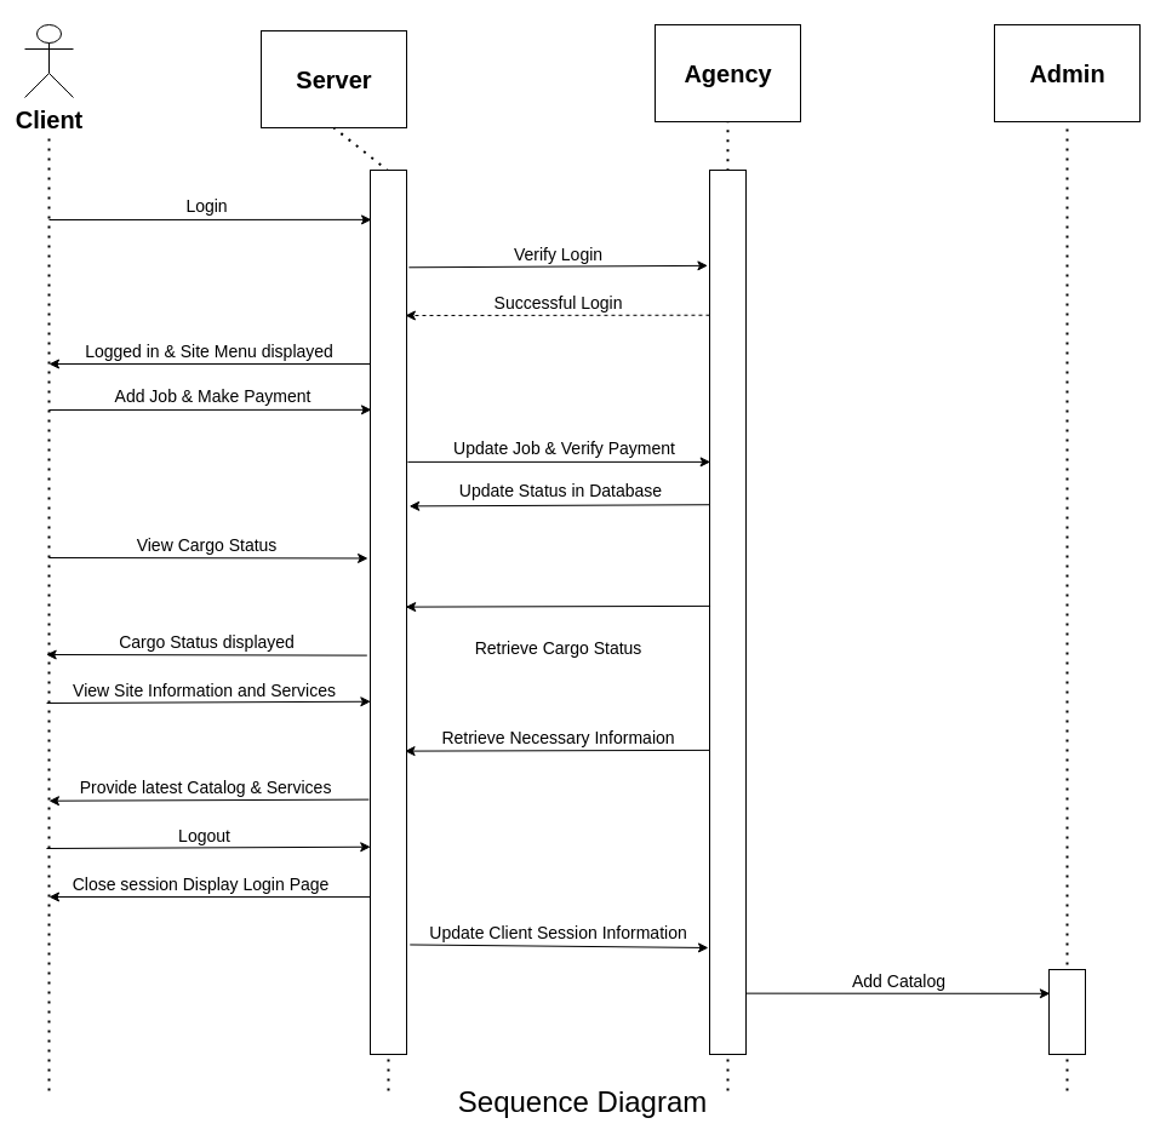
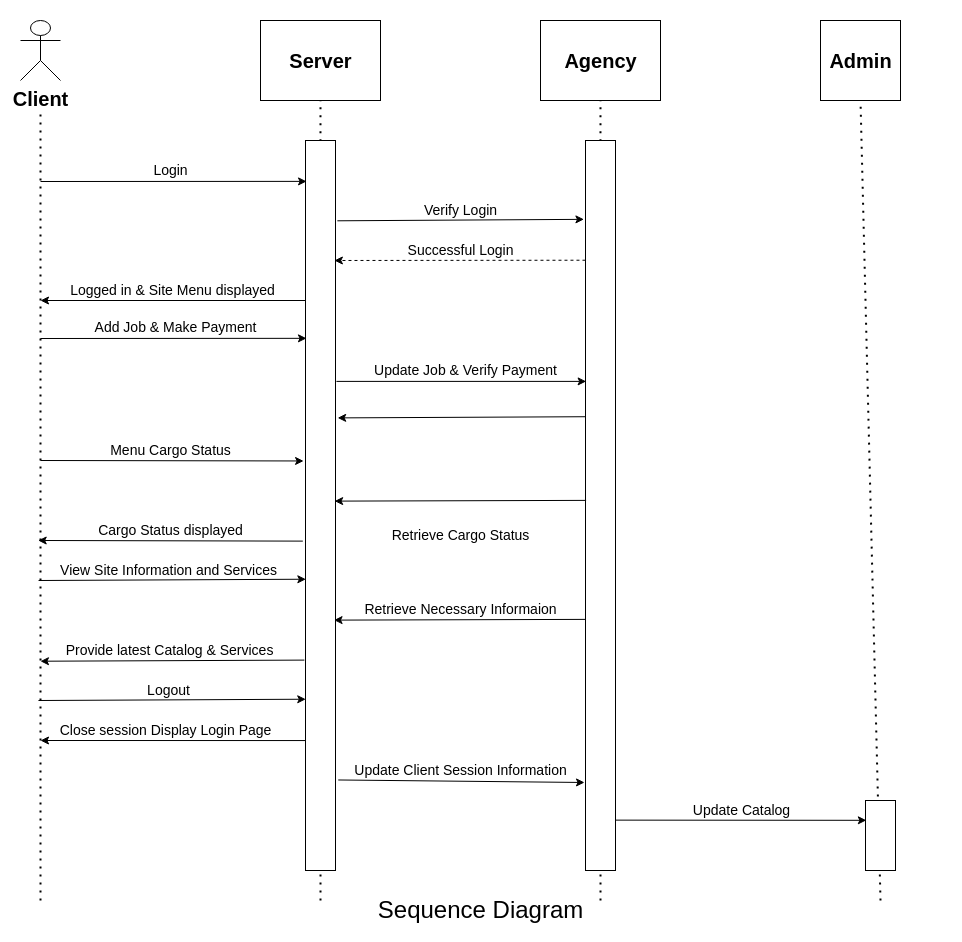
  <mxCell id="0" />
  <mxCell id="1" parent="0" />
  <mxCell id="2" value="&lt;font style=&quot;font-size: 20px&quot;&gt;Agency&lt;/font&gt;" style="html=1;fontStyle=1" parent="1" vertex="1"><mxGeometry x="540" y="20" width="120" height="80" as="geometry" /></mxCell>
- <mxCell id="3" value="&lt;font style=&quot;font-size: 20px&quot;&gt;Admin&lt;/font&gt;" style="html=1;fontStyle=1" parent="1" vertex="1"><mxGeometry x="820" y="20" width="120" height="80" as="geometry" /></mxCell>
+ <mxCell id="3" value="&lt;font style=&quot;font-size: 20px&quot;&gt;Admin&lt;/font&gt;" style="html=1;fontStyle=1" parent="1" vertex="1"><mxGeometry x="820" y="20" width="80" height="80" as="geometry" /></mxCell>
  <mxCell id="4" value="&lt;font style=&quot;font-size: 20px&quot;&gt;Client&lt;/font&gt;" style="shape=umlActor;verticalLabelPosition=bottom;verticalAlign=top;html=1;fontStyle=1" parent="1" vertex="1"><mxGeometry x="20" y="20" width="40" height="60" as="geometry" /></mxCell>
  <mxCell id="5" value="" style="endArrow=none;dashed=1;html=1;dashPattern=1 3;strokeWidth=2;" parent="1" edge="1"><mxGeometry width="50" height="50" relative="1" as="geometry"><mxPoint x="40" y="900" as="sourcePoint" /><mxPoint x="40" y="110" as="targetPoint" /></mxGeometry></mxCell>
  <mxCell id="6" value="" style="endArrow=none;dashed=1;html=1;dashPattern=1 3;strokeWidth=2;entryX=0.5;entryY=1;entryDx=0;entryDy=0;startArrow=none;exitX=0.499;exitY=0.001;exitDx=0;exitDy=0;exitPerimeter=0;fontStyle=1" parent="1" source="8" target="2" edge="1"><mxGeometry width="50" height="50" relative="1" as="geometry"><mxPoint x="690" y="170" as="sourcePoint" /><mxPoint x="599.17" y="110" as="targetPoint" /></mxGeometry></mxCell>
  <mxCell id="7" value="" style="endArrow=none;dashed=1;html=1;dashPattern=1 3;strokeWidth=2;entryX=0.5;entryY=1;entryDx=0;entryDy=0;" parent="1" target="3" edge="1"><mxGeometry width="50" height="50" relative="1" as="geometry"><mxPoint x="880" y="900" as="sourcePoint" /><mxPoint x="879.17" y="110" as="targetPoint" /></mxGeometry></mxCell>
  <mxCell id="8" value="" style="html=1;points=[];perimeter=orthogonalPerimeter;" parent="1" vertex="1"><mxGeometry x="585" y="140" width="30" height="730" as="geometry" /></mxCell>
  <mxCell id="9" value="" style="endArrow=none;dashed=1;html=1;dashPattern=1 3;strokeWidth=2;entryX=0.5;entryY=1;entryDx=0;entryDy=0;" parent="1" target="8" edge="1"><mxGeometry width="50" height="50" relative="1" as="geometry"><mxPoint x="600" y="900" as="sourcePoint" /><mxPoint x="600" y="100" as="targetPoint" /></mxGeometry></mxCell>
  <mxCell id="10" value="" style="html=1;points=[];perimeter=orthogonalPerimeter;fontSize=14;fontStyle=0" parent="1" vertex="1"><mxGeometry x="865" y="800" width="30" height="70" as="geometry" /></mxCell>
  <mxCell id="11" value="" style="endArrow=classic;html=1;entryX=0.035;entryY=0.056;entryDx=0;entryDy=0;entryPerimeter=0;fontSize=14;fontStyle=0" parent="1" target="14" edge="1"><mxGeometry width="50" height="50" relative="1" as="geometry"><mxPoint x="40" y="181" as="sourcePoint" /><mxPoint x="480" y="200" as="targetPoint" /></mxGeometry></mxCell>
- <mxCell id="12" value="&lt;font style=&quot;font-size: 20px&quot;&gt;Server&lt;br&gt;&lt;/font&gt;" style="html=1;fontStyle=1" parent="1" vertex="1"><mxGeometry x="215" y="25" width="120" height="80" as="geometry" /></mxCell>
+ <mxCell id="12" value="&lt;font style=&quot;font-size: 20px&quot;&gt;Server&lt;br&gt;&lt;/font&gt;" style="html=1;fontStyle=1" parent="1" vertex="1"><mxGeometry x="260" y="20" width="120" height="80" as="geometry" /></mxCell>
  <mxCell id="13" value="" style="endArrow=none;dashed=1;html=1;dashPattern=1 3;strokeWidth=2;entryX=0.5;entryY=1;entryDx=0;entryDy=0;startArrow=none;exitX=0.499;exitY=0.001;exitDx=0;exitDy=0;exitPerimeter=0;fontStyle=1" parent="1" source="14" target="12" edge="1"><mxGeometry width="50" height="50" relative="1" as="geometry"><mxPoint x="550" y="170" as="sourcePoint" /><mxPoint x="459.17" y="110" as="targetPoint" /></mxGeometry></mxCell>
  <mxCell id="14" value="" style="html=1;points=[];perimeter=orthogonalPerimeter;" parent="1" vertex="1"><mxGeometry x="305" y="140" width="30" height="730" as="geometry" /></mxCell>
  <mxCell id="15" value="" style="endArrow=none;dashed=1;html=1;dashPattern=1 3;strokeWidth=2;entryX=0.5;entryY=1;entryDx=0;entryDy=0;" parent="1" target="14" edge="1"><mxGeometry width="50" height="50" relative="1" as="geometry"><mxPoint x="320" y="900" as="sourcePoint" /><mxPoint x="460" y="100" as="targetPoint" /></mxGeometry></mxCell>
  <mxCell id="16" value="Login" style="text;html=1;align=center;verticalAlign=middle;resizable=0;points=[];autosize=1;strokeColor=none;fontSize=14;fontStyle=0" parent="1" vertex="1"><mxGeometry x="145" y="160" width="50" height="20" as="geometry" /></mxCell>
  <mxCell id="17" value="Verify Login" style="text;html=1;align=center;verticalAlign=middle;resizable=0;points=[];autosize=1;strokeColor=none;fontSize=14;fontStyle=0" parent="1" vertex="1"><mxGeometry x="415" y="200" width="90" height="20" as="geometry" /></mxCell>
  <mxCell id="18" value="" style="endArrow=classic;html=1;entryX=-0.052;entryY=0.108;entryDx=0;entryDy=0;entryPerimeter=0;exitX=1.062;exitY=0.11;exitDx=0;exitDy=0;exitPerimeter=0;fontSize=14;fontStyle=0" parent="1" source="14" target="8" edge="1"><mxGeometry width="50" height="50" relative="1" as="geometry"><mxPoint x="335" y="200" as="sourcePoint" /><mxPoint x="580" y="200" as="targetPoint" /><Array as="points" /></mxGeometry></mxCell>
  <mxCell id="19" value="Successful Login" style="text;html=1;align=center;verticalAlign=middle;resizable=0;points=[];autosize=1;strokeColor=none;fontSize=14;fontStyle=0" parent="1" vertex="1"><mxGeometry x="400" y="240" width="120" height="20" as="geometry" /></mxCell>
  <mxCell id="20" value="" style="endArrow=classic;html=1;entryX=1.092;entryY=0.163;entryDx=0;entryDy=0;entryPerimeter=0;exitX=-0.001;exitY=0.164;exitDx=0;exitDy=0;exitPerimeter=0;dashed=1;fontSize=14;fontStyle=0" parent="1" source="8" edge="1"><mxGeometry width="50" height="50" relative="1" as="geometry"><mxPoint x="587" y="257" as="sourcePoint" /><mxPoint x="333.88" y="260" as="targetPoint" /></mxGeometry></mxCell>
  <mxCell id="21" value="Add Job &amp;amp; Make Payment" style="text;html=1;align=center;verticalAlign=middle;resizable=0;points=[];autosize=1;strokeColor=none;fontSize=14;fontStyle=0" parent="1" vertex="1"><mxGeometry x="85" y="317" width="180" height="20" as="geometry" /></mxCell>
  <mxCell id="22" value="" style="endArrow=classic;html=1;entryX=0.033;entryY=0.271;entryDx=0;entryDy=0;entryPerimeter=0;fontSize=14;fontStyle=0" parent="1" target="14" edge="1"><mxGeometry width="50" height="50" relative="1" as="geometry"><mxPoint x="40" y="338" as="sourcePoint" /><mxPoint x="296.05" y="340.88" as="targetPoint" /></mxGeometry></mxCell>
  <mxCell id="23" value="" style="endArrow=classic;html=1;exitX=1.031;exitY=0.33;exitDx=0;exitDy=0;exitPerimeter=0;entryX=0.021;entryY=0.33;entryDx=0;entryDy=0;entryPerimeter=0;fontSize=14;fontStyle=0" parent="1" source="14" target="8" edge="1"><mxGeometry width="50" height="50" relative="1" as="geometry"><mxPoint x="567.93" y="422.75" as="sourcePoint" /><mxPoint x="510" y="450" as="targetPoint" /></mxGeometry></mxCell>
  <mxCell id="24" value="Update Job &amp;amp; Verify Payment" style="text;html=1;align=center;verticalAlign=middle;resizable=0;points=[];autosize=1;strokeColor=none;fontSize=14;fontStyle=0" parent="1" vertex="1"><mxGeometry x="365" y="360" width="200" height="20" as="geometry" /></mxCell>
- <mxCell id="25" value="Update Status in Database" style="text;html=1;align=center;verticalAlign=middle;resizable=0;points=[];autosize=1;strokeColor=none;fontSize=14;fontStyle=0" parent="1" vertex="1"><mxGeometry x="372" y="395" width="180" height="20" as="geometry" /></mxCell>
  <mxCell id="26" value="" style="endArrow=classic;html=1;exitX=0.021;exitY=0.214;exitDx=0;exitDy=0;exitPerimeter=0;entryX=1.072;entryY=0.38;entryDx=0;entryDy=0;entryPerimeter=0;fontSize=14;fontStyle=0" parent="1" target="14" edge="1"><mxGeometry width="50" height="50" relative="1" as="geometry"><mxPoint x="585" y="416.22" as="sourcePoint" /><mxPoint x="360" y="450" as="targetPoint" /><Array as="points" /></mxGeometry></mxCell>
  <mxCell id="27" value="" style="endArrow=classic;html=1;entryX=-0.064;entryY=0.439;entryDx=0;entryDy=0;entryPerimeter=0;fontSize=14;fontStyle=0" parent="1" target="14" edge="1"><mxGeometry width="50" height="50" relative="1" as="geometry"><mxPoint x="40" y="460" as="sourcePoint" /><mxPoint x="305" y="470.83" as="targetPoint" /></mxGeometry></mxCell>
- <mxCell id="28" value="View Cargo Status" style="text;html=1;align=center;verticalAlign=middle;resizable=0;points=[];autosize=1;strokeColor=none;fontSize=14;fontStyle=0" parent="1" vertex="1"><mxGeometry x="105" y="440" width="130" height="20" as="geometry" /></mxCell>
+ <mxCell id="28" value="Menu Cargo Status" style="text;html=1;align=center;verticalAlign=middle;resizable=0;points=[];autosize=1;strokeColor=none;fontSize=14;fontStyle=0" parent="1" vertex="1"><mxGeometry x="105" y="440" width="130" height="20" as="geometry" /></mxCell>
  <mxCell id="29" value="Cargo Status&amp;nbsp;displayed" style="text;html=1;align=center;verticalAlign=middle;resizable=0;points=[];autosize=1;strokeColor=none;fontSize=14;fontStyle=0" parent="1" vertex="1"><mxGeometry x="89.6" y="520" width="160" height="20" as="geometry" /></mxCell>
  <mxCell id="30" value="" style="endArrow=classic;html=1;exitX=-0.012;exitY=0.494;exitDx=0;exitDy=0;exitPerimeter=0;fontSize=14;fontStyle=0" parent="1" edge="1"><mxGeometry width="50" height="50" relative="1" as="geometry"><mxPoint x="302.32" y="540.62" as="sourcePoint" /><mxPoint x="37.68" y="540" as="targetPoint" /></mxGeometry></mxCell>
  <mxCell id="31" value="" style="endArrow=classic;html=1;fontSize=14;fontStyle=0" parent="1" source="14" edge="1"><mxGeometry width="50" height="50" relative="1" as="geometry"><mxPoint x="293.92" y="301.22" as="sourcePoint" /><mxPoint x="40" y="300" as="targetPoint" /><Array as="points" /></mxGeometry></mxCell>
  <mxCell id="32" value="Logged in &amp;amp; Site Menu displayed" style="text;html=1;align=center;verticalAlign=middle;resizable=0;points=[];autosize=1;strokeColor=none;fontSize=14;fontStyle=0" parent="1" vertex="1"><mxGeometry x="56.92" y="280" width="230" height="20" as="geometry" /></mxCell>
  <mxCell id="33" value="Retrieve Cargo Status" style="text;html=1;align=center;verticalAlign=middle;resizable=0;points=[];autosize=1;strokeColor=none;fontSize=14;fontStyle=0" parent="1" vertex="1"><mxGeometry x="385.46" y="525" width="150" height="20" as="geometry" /></mxCell>
  <mxCell id="34" value="" style="endArrow=classic;html=1;exitX=0.02;exitY=0.493;exitDx=0;exitDy=0;exitPerimeter=0;entryX=0.971;entryY=0.494;entryDx=0;entryDy=0;entryPerimeter=0;fontSize=14;fontStyle=0" parent="1" source="8" target="14" edge="1"><mxGeometry width="50" height="50" relative="1" as="geometry"><mxPoint x="360" y="501" as="sourcePoint" /><mxPoint x="450" y="600" as="targetPoint" /></mxGeometry></mxCell>
  <mxCell id="35" value="View Site Information and Services" style="text;html=1;align=center;verticalAlign=middle;resizable=0;points=[];autosize=1;strokeColor=none;fontSize=14;fontStyle=0" parent="1" vertex="1"><mxGeometry x="53.06" y="560" width="230" height="20" as="geometry" /></mxCell>
  <mxCell id="36" value="" style="endArrow=classic;html=1;entryX=0.012;entryY=0.601;entryDx=0;entryDy=0;entryPerimeter=0;fontSize=14;fontStyle=0" parent="1" target="14" edge="1"><mxGeometry width="50" height="50" relative="1" as="geometry"><mxPoint x="38.06" y="580" as="sourcePoint" /><mxPoint x="290" y="600" as="targetPoint" /></mxGeometry></mxCell>
  <mxCell id="37" value="Provide latest Catalog &amp;amp; Services" style="text;html=1;align=center;verticalAlign=middle;resizable=0;points=[];autosize=1;strokeColor=none;fontSize=14;fontStyle=0" parent="1" vertex="1"><mxGeometry x="43.62" y="640" width="250" height="20" as="geometry" /></mxCell>
  <mxCell id="38" value="" style="endArrow=classic;html=1;exitX=-0.036;exitY=0.656;exitDx=0;exitDy=0;exitPerimeter=0;fontSize=14;fontStyle=0" parent="1" edge="1"><mxGeometry width="50" height="50" relative="1" as="geometry"><mxPoint x="303.88" y="659.6" as="sourcePoint" /><mxPoint x="39.96" y="660.72" as="targetPoint" /></mxGeometry></mxCell>
  <mxCell id="39" value="Retrieve Necessary Informaion" style="text;html=1;align=center;verticalAlign=middle;resizable=0;points=[];autosize=1;strokeColor=none;fontSize=14;fontStyle=0" parent="1" vertex="1"><mxGeometry x="354.86" y="599" width="210" height="20" as="geometry" /></mxCell>
  <mxCell id="40" value="" style="endArrow=classic;html=1;exitX=0.02;exitY=0.493;exitDx=0;exitDy=0;exitPerimeter=0;entryX=0.971;entryY=0.494;entryDx=0;entryDy=0;entryPerimeter=0;fontSize=14;fontStyle=0" parent="1" edge="1"><mxGeometry width="50" height="50" relative="1" as="geometry"><mxPoint x="585" y="618.89" as="sourcePoint" /><mxPoint x="333.53" y="619.62" as="targetPoint" /></mxGeometry></mxCell>
  <mxCell id="41" value="" style="endArrow=classic;html=1;entryX=0.012;entryY=0.601;entryDx=0;entryDy=0;entryPerimeter=0;fontSize=14;fontStyle=0" parent="1" edge="1"><mxGeometry width="50" height="50" relative="1" as="geometry"><mxPoint x="37.95" y="700" as="sourcePoint" /><mxPoint x="305.25" y="698.73" as="targetPoint" /></mxGeometry></mxCell>
  <mxCell id="42" value="Logout" style="text;html=1;align=center;verticalAlign=middle;resizable=0;points=[];autosize=1;strokeColor=none;fontSize=14;fontStyle=0" parent="1" vertex="1"><mxGeometry x="137.95" y="680" width="60" height="20" as="geometry" /></mxCell>
  <mxCell id="43" value="" style="endArrow=classic;html=1;exitX=0.006;exitY=0.822;exitDx=0;exitDy=0;exitPerimeter=0;fontSize=14;fontStyle=0" parent="1" source="14" edge="1"><mxGeometry width="50" height="50" relative="1" as="geometry"><mxPoint x="300" y="740" as="sourcePoint" /><mxPoint x="40" y="740" as="targetPoint" /></mxGeometry></mxCell>
  <mxCell id="44" value="Close session Display Login Page" style="text;html=1;align=center;verticalAlign=middle;resizable=0;points=[];autosize=1;strokeColor=none;fontSize=14;fontStyle=0" parent="1" vertex="1"><mxGeometry x="50" y="720" width="230" height="20" as="geometry" /></mxCell>
  <mxCell id="45" value="" style="endArrow=classic;html=1;exitX=1.092;exitY=0.876;exitDx=0;exitDy=0;exitPerimeter=0;fontSize=14;fontStyle=0" parent="1" source="14" edge="1"><mxGeometry width="50" height="50" relative="1" as="geometry"><mxPoint x="400" y="780" as="sourcePoint" /><mxPoint x="584" y="782" as="targetPoint" /></mxGeometry></mxCell>
  <mxCell id="46" value="Update Client Session Information" style="text;html=1;align=center;verticalAlign=middle;resizable=0;points=[];autosize=1;strokeColor=none;fontSize=14;fontStyle=0" parent="1" vertex="1"><mxGeometry x="344.86" y="760" width="230" height="20" as="geometry" /></mxCell>
- <mxCell id="47" value="Add Catalog" style="text;html=1;align=center;verticalAlign=middle;resizable=0;points=[];autosize=1;strokeColor=none;fontSize=14;fontStyle=0" parent="1" vertex="1"><mxGeometry x="685.86" y="800" width="110" height="20" as="geometry" /></mxCell>
+ <mxCell id="47" value="Update Catalog" style="text;html=1;align=center;verticalAlign=middle;resizable=0;points=[];autosize=1;strokeColor=none;fontSize=14;fontStyle=0" parent="1" vertex="1"><mxGeometry x="685.86" y="800" width="110" height="20" as="geometry" /></mxCell>
  <mxCell id="48" value="" style="endArrow=classic;html=1;exitX=1.001;exitY=0.931;exitDx=0;exitDy=0;exitPerimeter=0;entryX=0.028;entryY=0.283;entryDx=0;entryDy=0;entryPerimeter=0;fontSize=14;fontStyle=0" parent="1" source="8" target="10" edge="1"><mxGeometry width="50" height="50" relative="1" as="geometry"><mxPoint x="618.76" y="819.48" as="sourcePoint" /><mxPoint x="865" y="822" as="targetPoint" /></mxGeometry></mxCell>
  <mxCell id="49" value="&lt;font style=&quot;font-size: 24px&quot;&gt;Sequence Diagram&lt;/font&gt;" style="text;html=1;align=center;verticalAlign=middle;resizable=0;points=[];autosize=1;strokeColor=none;" parent="1" vertex="1"><mxGeometry x="370" y="900" width="220" height="20" as="geometry" /></mxCell>
